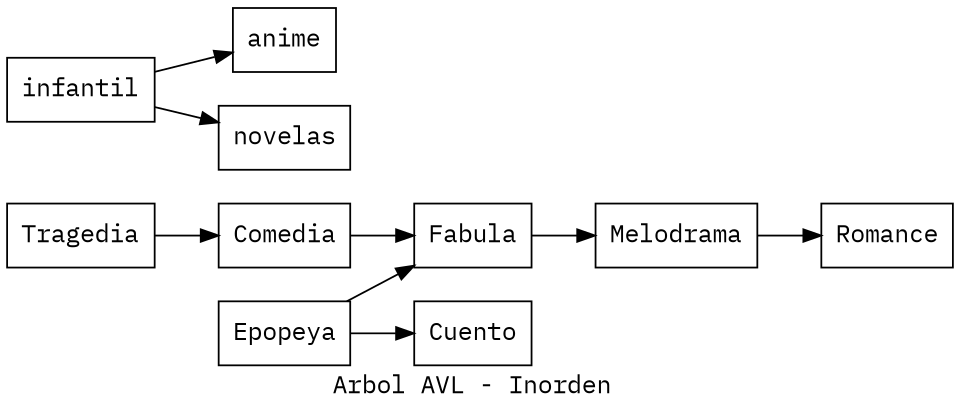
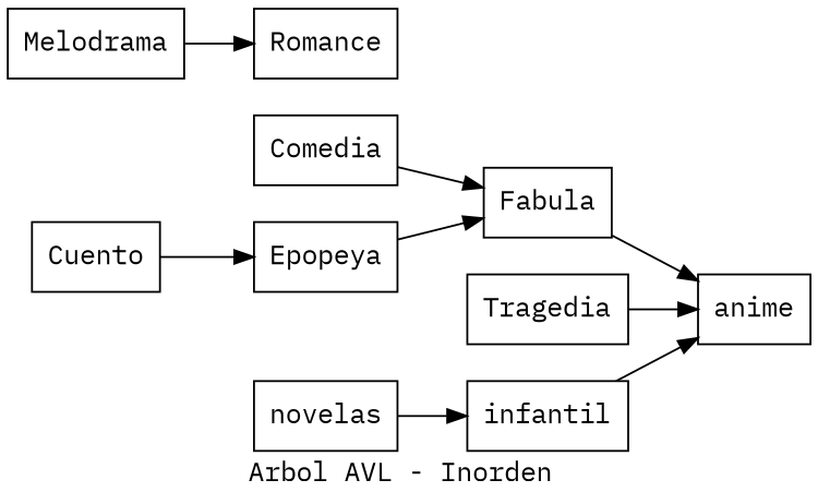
  digraph {
    fontname="IBM Plex Mono"
    label="Arbol AVL - Inorden "
    rankdir=LR
    node [fontname="IBM Plex Mono" shape=record]
    edge [fontname="IBM Plex Mono"]
    n1 [label=Comedia]
    n2 [label=Fabula]
    n3 [label=Cuento]
    n4 [label=Epopeya]
    n5 [label=Melodrama]
    n6 [label=Romance]
    n7 [label=Tragedia]
    n8 [label=anime]
    n9 [label=infantil]
    n10 [label=novelas]
    n1 -> n2
-   n2 -> n5
-   n4 -> n3
+   n2 -> n8
+   n3 -> n4
    n4 -> n2
    n5 -> n6
-   n7 -> n1
+   n7 -> n8
    n9 -> n8
-   n9 -> n10
+   n10 -> n9
  }
